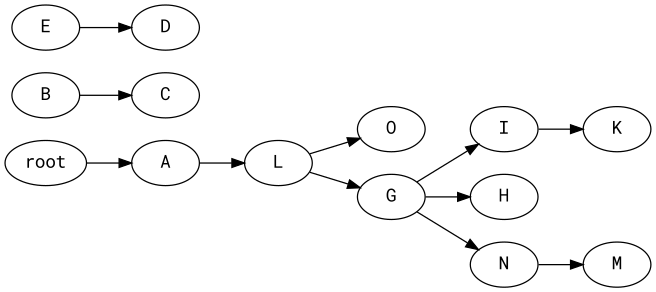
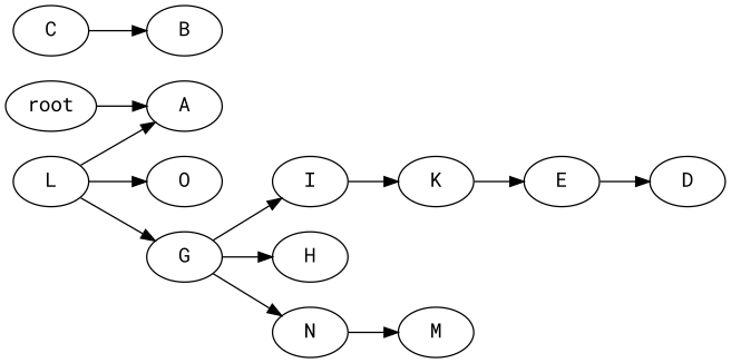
  strict digraph {
    fontname="Roboto Mono"
    rankdir=LR
    node [fontname="Roboto Mono"]
    edge [fontname="Roboto Mono"]
    n1 [label=root]
    n2 [label=A]
    n3 [label=O]
    n4 [label=L]
    n5 [label=B]
    n6 [label=C]
    n7 [label=G]
    n8 [label=K]
    n9 [label=E]
    n10 [label=D]
    n11 [label=I]
    n12 [label=H]
    n13 [label=N]
    n14 [label=M]
    n1 -> n2
-   n2 -> n4
+   n4 -> n2
    n4 -> n3
    n4 -> n7
-   n5 -> n6
+   n6 -> n5
    n7 -> n11
    n7 -> n12
    n7 -> n13
+   n8 -> n9
    n9 -> n10
    n11 -> n8
    n13 -> n14
  }
